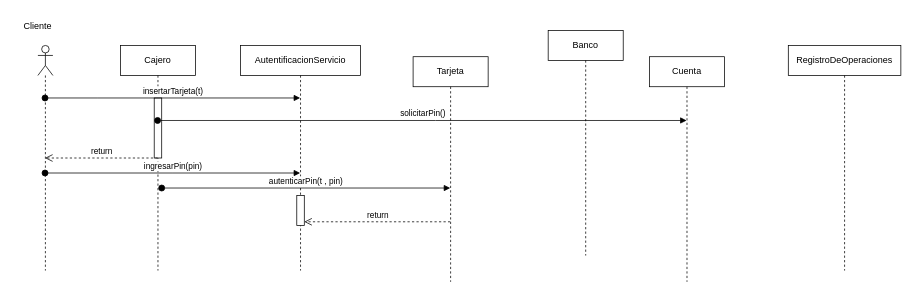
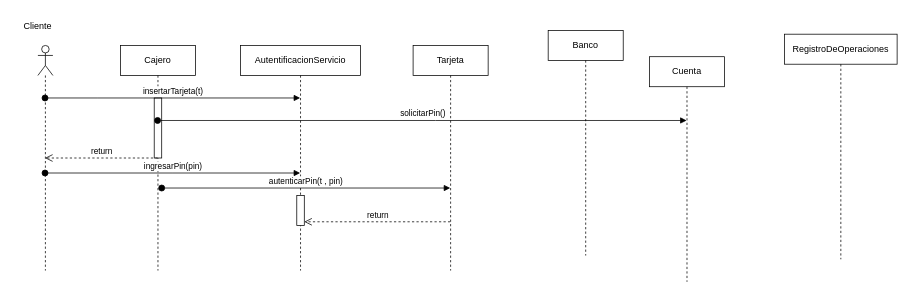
  <mxCell id="0" />
  <mxCell id="1" parent="0" />
  <mxCell id="2" value="Cajero" style="shape=umlLifeline;perimeter=lifelinePerimeter;whiteSpace=wrap;html=1;container=0;dropTarget=0;collapsible=0;recursiveResize=0;outlineConnect=0;portConstraint=eastwest;newEdgeStyle={&quot;edgeStyle&quot;:&quot;elbowEdgeStyle&quot;,&quot;elbow&quot;:&quot;vertical&quot;,&quot;curved&quot;:0,&quot;rounded&quot;:0};" parent="1" vertex="1"><mxGeometry x="160" y="60" width="100" height="300" as="geometry" /></mxCell>
  <mxCell id="3" value="" style="html=1;points=[[0,0,0,0,5],[0,1,0,0,-5],[1,0,0,0,5],[1,1,0,0,-5]];perimeter=orthogonalPerimeter;outlineConnect=0;targetShapes=umlLifeline;portConstraint=eastwest;newEdgeStyle={&quot;curved&quot;:0,&quot;rounded&quot;:0};" vertex="1" parent="2"><mxGeometry x="45" y="70" width="10" height="80" as="geometry" /></mxCell>
  <mxCell id="4" value="" style="shape=umlLifeline;perimeter=lifelinePerimeter;whiteSpace=wrap;html=1;container=1;dropTarget=0;collapsible=0;recursiveResize=0;outlineConnect=0;portConstraint=eastwest;newEdgeStyle={&quot;curved&quot;:0,&quot;rounded&quot;:0};participant=umlActor;" vertex="1" parent="1"><mxGeometry x="50" y="60" width="20" height="300" as="geometry" /></mxCell>
  <mxCell id="5" value="Cliente" style="text;html=1;whiteSpace=wrap;strokeColor=none;fillColor=none;align=center;verticalAlign=middle;rounded=0;" vertex="1" parent="1"><mxGeometry x="20" y="20" width="60" height="30" as="geometry" /></mxCell>
  <mxCell id="6" value="AutentificacionServicio" style="shape=umlLifeline;perimeter=lifelinePerimeter;whiteSpace=wrap;html=1;container=0;dropTarget=0;collapsible=0;recursiveResize=0;outlineConnect=0;portConstraint=eastwest;newEdgeStyle={&quot;edgeStyle&quot;:&quot;elbowEdgeStyle&quot;,&quot;elbow&quot;:&quot;vertical&quot;,&quot;curved&quot;:0,&quot;rounded&quot;:0};" vertex="1" parent="1"><mxGeometry x="320" y="60" width="160" height="300" as="geometry" /></mxCell>
  <mxCell id="7" value="" style="html=1;points=[[0,0,0,0,5],[0,1,0,0,-5],[1,0,0,0,5],[1,1,0,0,-5]];perimeter=orthogonalPerimeter;outlineConnect=0;targetShapes=umlLifeline;portConstraint=eastwest;newEdgeStyle={&quot;curved&quot;:0,&quot;rounded&quot;:0};" vertex="1" parent="6"><mxGeometry x="75" y="200" width="10" height="40" as="geometry" /></mxCell>
- <mxCell id="8" value="Tarjeta" style="shape=umlLifeline;perimeter=lifelinePerimeter;whiteSpace=wrap;html=1;container=0;dropTarget=0;collapsible=0;recursiveResize=0;outlineConnect=0;portConstraint=eastwest;newEdgeStyle={&quot;edgeStyle&quot;:&quot;elbowEdgeStyle&quot;,&quot;elbow&quot;:&quot;vertical&quot;,&quot;curved&quot;:0,&quot;rounded&quot;:0};" vertex="1" parent="1"><mxGeometry x="550" y="75" width="100" height="300" as="geometry" /></mxCell>
+ <mxCell id="8" value="Tarjeta" style="shape=umlLifeline;perimeter=lifelinePerimeter;whiteSpace=wrap;html=1;container=0;dropTarget=0;collapsible=0;recursiveResize=0;outlineConnect=0;portConstraint=eastwest;newEdgeStyle={&quot;edgeStyle&quot;:&quot;elbowEdgeStyle&quot;,&quot;elbow&quot;:&quot;vertical&quot;,&quot;curved&quot;:0,&quot;rounded&quot;:0};" vertex="1" parent="1"><mxGeometry x="550" y="60" width="100" height="300" as="geometry" /></mxCell>
  <mxCell id="9" value="Banco" style="shape=umlLifeline;perimeter=lifelinePerimeter;whiteSpace=wrap;html=1;container=0;dropTarget=0;collapsible=0;recursiveResize=0;outlineConnect=0;portConstraint=eastwest;newEdgeStyle={&quot;edgeStyle&quot;:&quot;elbowEdgeStyle&quot;,&quot;elbow&quot;:&quot;vertical&quot;,&quot;curved&quot;:0,&quot;rounded&quot;:0};" vertex="1" parent="1"><mxGeometry x="730" y="40" width="100" height="300" as="geometry" /></mxCell>
  <mxCell id="10" value="Cuenta" style="shape=umlLifeline;perimeter=lifelinePerimeter;whiteSpace=wrap;html=1;container=0;dropTarget=0;collapsible=0;recursiveResize=0;outlineConnect=0;portConstraint=eastwest;newEdgeStyle={&quot;edgeStyle&quot;:&quot;elbowEdgeStyle&quot;,&quot;elbow&quot;:&quot;vertical&quot;,&quot;curved&quot;:0,&quot;rounded&quot;:0};" vertex="1" parent="1"><mxGeometry x="865" y="75" width="100" height="300" as="geometry" /></mxCell>
- <mxCell id="11" value="RegistroDeOperaciones" style="shape=umlLifeline;perimeter=lifelinePerimeter;whiteSpace=wrap;html=1;container=0;dropTarget=0;collapsible=0;recursiveResize=0;outlineConnect=0;portConstraint=eastwest;newEdgeStyle={&quot;edgeStyle&quot;:&quot;elbowEdgeStyle&quot;,&quot;elbow&quot;:&quot;vertical&quot;,&quot;curved&quot;:0,&quot;rounded&quot;:0};" vertex="1" parent="1"><mxGeometry x="1050" y="60" width="150" height="300" as="geometry" /></mxCell>
+ <mxCell id="11" value="RegistroDeOperaciones" style="shape=umlLifeline;perimeter=lifelinePerimeter;whiteSpace=wrap;html=1;container=0;dropTarget=0;collapsible=0;recursiveResize=0;outlineConnect=0;portConstraint=eastwest;newEdgeStyle={&quot;edgeStyle&quot;:&quot;elbowEdgeStyle&quot;,&quot;elbow&quot;:&quot;vertical&quot;,&quot;curved&quot;:0,&quot;rounded&quot;:0};" vertex="1" parent="1"><mxGeometry x="1045" y="45" width="150" height="300" as="geometry" /></mxCell>
  <mxCell id="12" value="insertarTarjeta(t)" style="html=1;verticalAlign=bottom;startArrow=oval;startFill=1;endArrow=block;startSize=8;curved=0;rounded=0;" edge="1" parent="1" source="4" target="6"><mxGeometry width="60" relative="1" as="geometry"><mxPoint x="170" y="240" as="sourcePoint" /><mxPoint x="230" y="240" as="targetPoint" /><Array as="points"><mxPoint x="130" y="130" /></Array></mxGeometry></mxCell>
  <mxCell id="13" value="solicitarPin()" style="html=1;verticalAlign=bottom;startArrow=oval;startFill=1;endArrow=block;startSize=8;curved=0;rounded=0;" edge="1" parent="1" source="2" target="10"><mxGeometry width="60" relative="1" as="geometry"><mxPoint x="350" y="180" as="sourcePoint" /><mxPoint x="410" y="180" as="targetPoint" /><Array as="points"><mxPoint x="580" y="160" /></Array></mxGeometry></mxCell>
  <mxCell id="14" value="return" style="html=1;verticalAlign=bottom;endArrow=open;dashed=1;endSize=8;curved=0;rounded=0;" edge="1" parent="1" source="2" target="4"><mxGeometry relative="1" as="geometry"><mxPoint x="380" y="180" as="sourcePoint" /><mxPoint x="300" y="180" as="targetPoint" /></mxGeometry></mxCell>
  <mxCell id="15" value="ingresarPin(pin)" style="html=1;verticalAlign=bottom;startArrow=oval;startFill=1;endArrow=block;startSize=8;curved=0;rounded=0;" edge="1" parent="1" source="4" target="6"><mxGeometry width="60" relative="1" as="geometry"><mxPoint x="400" y="220" as="sourcePoint" /><mxPoint x="460" y="220" as="targetPoint" /><Array as="points"><mxPoint x="230" y="230" /></Array></mxGeometry></mxCell>
  <mxCell id="16" value="autenticarPin(t , pin)" style="html=1;verticalAlign=bottom;startArrow=oval;startFill=1;endArrow=block;startSize=8;curved=0;rounded=0;" edge="1" parent="1" target="8"><mxGeometry width="60" relative="1" as="geometry"><mxPoint x="215" y="250" as="sourcePoint" /><mxPoint x="460" y="220" as="targetPoint" /></mxGeometry></mxCell>
  <mxCell id="17" value="return" style="html=1;verticalAlign=bottom;endArrow=open;dashed=1;endSize=8;curved=0;rounded=0;entryX=1;entryY=1;entryDx=0;entryDy=-5;entryPerimeter=0;" edge="1" parent="1" source="8" target="7"><mxGeometry relative="1" as="geometry"><mxPoint x="470" y="220" as="sourcePoint" /><mxPoint x="390" y="220" as="targetPoint" /></mxGeometry></mxCell>
